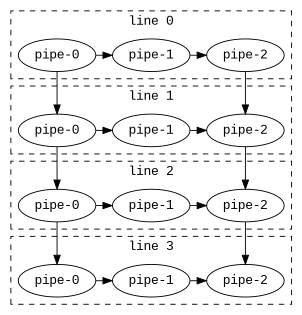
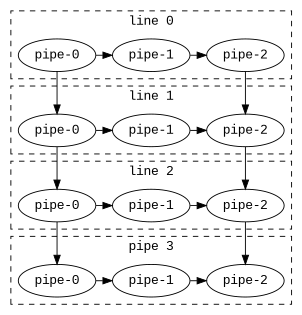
  digraph {
    newrank=true
    fontname="Liberation Mono"
    node [fontname="Liberation Mono"]
    edge [fontname="Liberation Mono"]
    n1 [label="pipe-0"]
    n2 [label="pipe-1"]
    n3 [label="pipe-2"]
    n4 [label="pipe-0"]
    n5 [label="pipe-1"]
    n6 [label="pipe-2"]
    n7 [label="pipe-0"]
    n8 [label="pipe-1"]
    n9 [label="pipe-2"]
    n10 [label="pipe-0"]
    n11 [label="pipe-1"]
    n12 [label="pipe-2"]
    subgraph cluster_1 {
      label="line 0"
      rank=same
      style=dashed
      n1
      n2
      n3
    }
    subgraph cluster_2 {
      label="line 1"
      rank=same
      style=dashed
      n4
      n5
      n6
    }
    subgraph cluster_3 {
      label="line 2"
      rank=same
      style=dashed
      n7
      n8
      n9
    }
    subgraph cluster_4 {
-     label="line 3"
+     label="pipe 3"
      rank=same
      style=dashed
      n10
      n11
      n12
    }
    n1 -> n2
    n1 -> n4
    n2 -> n3
    n3 -> n6
    n4 -> n5
    n4 -> n7
    n5 -> n6
    n6 -> n9
    n7 -> n8
    n7 -> n10
    n8 -> n9
    n9 -> n12
    n10 -> n11
    n11 -> n12
  }
